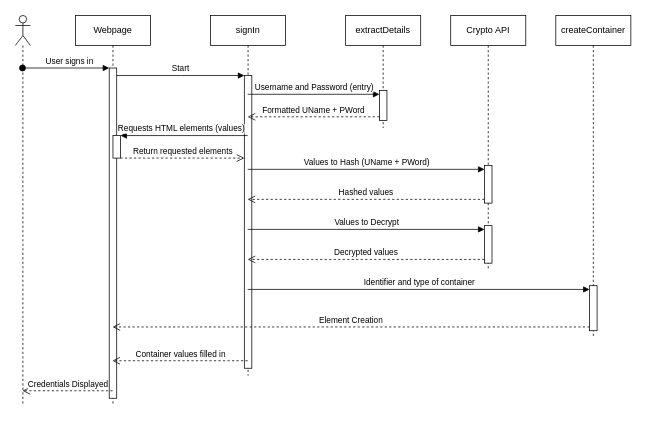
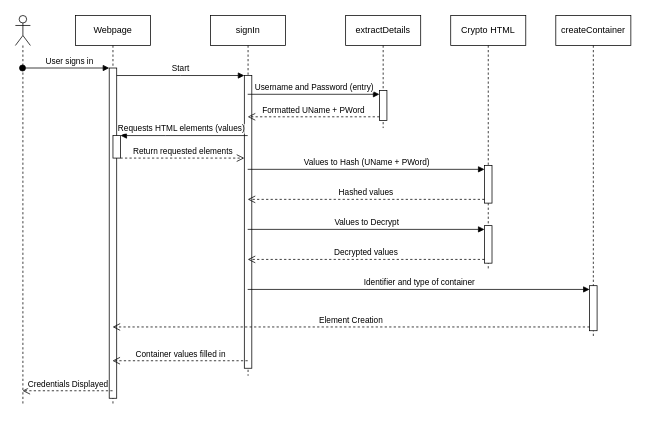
  <mxCell id="0" />
  <mxCell id="1" parent="0" />
  <mxCell id="2" value="Webpage" style="shape=umlLifeline;perimeter=lifelinePerimeter;whiteSpace=wrap;html=1;container=0;dropTarget=0;collapsible=0;recursiveResize=0;outlineConnect=0;portConstraint=eastwest;newEdgeStyle={&quot;edgeStyle&quot;:&quot;elbowEdgeStyle&quot;,&quot;elbow&quot;:&quot;vertical&quot;,&quot;curved&quot;:0,&quot;rounded&quot;:0};" parent="1" vertex="1"><mxGeometry x="100" y="20" width="100" height="520" as="geometry" /></mxCell>
  <mxCell id="3" value="" style="html=1;points=[];perimeter=orthogonalPerimeter;outlineConnect=0;targetShapes=umlLifeline;portConstraint=eastwest;newEdgeStyle={&quot;edgeStyle&quot;:&quot;elbowEdgeStyle&quot;,&quot;elbow&quot;:&quot;vertical&quot;,&quot;curved&quot;:0,&quot;rounded&quot;:0};" parent="2" vertex="1"><mxGeometry x="45" y="70" width="10" height="440" as="geometry" /></mxCell>
  <mxCell id="4" value="" style="html=1;points=[];perimeter=orthogonalPerimeter;outlineConnect=0;targetShapes=umlLifeline;portConstraint=eastwest;newEdgeStyle={&quot;edgeStyle&quot;:&quot;elbowEdgeStyle&quot;,&quot;elbow&quot;:&quot;vertical&quot;,&quot;curved&quot;:0,&quot;rounded&quot;:0};" parent="2" vertex="1"><mxGeometry x="50" y="160" width="10" height="30" as="geometry" /></mxCell>
  <mxCell id="5" value="signIn" style="shape=umlLifeline;perimeter=lifelinePerimeter;whiteSpace=wrap;html=1;container=0;dropTarget=0;collapsible=0;recursiveResize=0;outlineConnect=0;portConstraint=eastwest;newEdgeStyle={&quot;edgeStyle&quot;:&quot;elbowEdgeStyle&quot;,&quot;elbow&quot;:&quot;vertical&quot;,&quot;curved&quot;:0,&quot;rounded&quot;:0};" parent="1" vertex="1"><mxGeometry x="280" y="20" width="100" height="480" as="geometry" /></mxCell>
  <mxCell id="6" value="" style="html=1;points=[];perimeter=orthogonalPerimeter;outlineConnect=0;targetShapes=umlLifeline;portConstraint=eastwest;newEdgeStyle={&quot;edgeStyle&quot;:&quot;elbowEdgeStyle&quot;,&quot;elbow&quot;:&quot;vertical&quot;,&quot;curved&quot;:0,&quot;rounded&quot;:0};" parent="5" vertex="1"><mxGeometry x="45" y="80" width="10" height="390" as="geometry" /></mxCell>
  <mxCell id="7" value="Start" style="html=1;verticalAlign=bottom;endArrow=block;edgeStyle=elbowEdgeStyle;elbow=vertical;curved=0;rounded=0;" parent="1" source="3" target="6" edge="1"><mxGeometry relative="1" as="geometry"><mxPoint x="255" y="110" as="sourcePoint" /><Array as="points"><mxPoint x="240" y="100" /></Array></mxGeometry></mxCell>
  <mxCell id="8" value="Requests HTML elements (values)" style="html=1;verticalAlign=bottom;endArrow=block;edgeStyle=elbowEdgeStyle;elbow=vertical;curved=0;rounded=0;" parent="1" source="5" edge="1"><mxGeometry x="0.056" relative="1" as="geometry"><mxPoint x="235" y="140" as="sourcePoint" /><Array as="points" /><mxPoint x="160" y="180" as="targetPoint" /><mxPoint as="offset" /></mxGeometry></mxCell>
  <mxCell id="9" value="Return requested elements" style="html=1;verticalAlign=bottom;endArrow=open;dashed=1;endSize=8;edgeStyle=elbowEdgeStyle;elbow=vertical;curved=0;rounded=0;" parent="1" source="4" target="6" edge="1"><mxGeometry relative="1" as="geometry"><mxPoint x="235" y="215" as="targetPoint" /><Array as="points"><mxPoint x="170" y="210" /></Array></mxGeometry></mxCell>
  <mxCell id="10" value="" style="shape=umlLifeline;perimeter=lifelinePerimeter;whiteSpace=wrap;html=1;container=1;dropTarget=0;collapsible=0;recursiveResize=0;outlineConnect=0;portConstraint=eastwest;newEdgeStyle={&quot;curved&quot;:0,&quot;rounded&quot;:0};participant=umlActor;" vertex="1" parent="1"><mxGeometry y="20" width="20" height="520" as="geometry" x="20" /></mxCell>
  <mxCell id="11" value="User signs in" style="html=1;verticalAlign=bottom;startArrow=oval;endArrow=block;startSize=8;edgeStyle=elbowEdgeStyle;elbow=vertical;curved=0;rounded=0;" parent="1" target="3" edge="1" source="10"><mxGeometry x="0.067" relative="1" as="geometry"><mxPoint x="85" y="90" as="sourcePoint" /><Array as="points"><mxPoint x="110" y="90" /></Array><mxPoint as="offset" /></mxGeometry></mxCell>
  <mxCell id="12" value="extractDetails" style="shape=umlLifeline;perimeter=lifelinePerimeter;whiteSpace=wrap;html=1;container=1;dropTarget=0;collapsible=0;recursiveResize=0;outlineConnect=0;portConstraint=eastwest;newEdgeStyle={&quot;curved&quot;:0,&quot;rounded&quot;:0};" vertex="1" parent="1"><mxGeometry x="460" y="20" width="100" height="150" as="geometry" /></mxCell>
  <mxCell id="13" value="" style="html=1;points=[[0,0,0,0,5],[0,1,0,0,-5],[1,0,0,0,5],[1,1,0,0,-5]];perimeter=orthogonalPerimeter;outlineConnect=0;targetShapes=umlLifeline;portConstraint=eastwest;newEdgeStyle={&quot;curved&quot;:0,&quot;rounded&quot;:0};" vertex="1" parent="12"><mxGeometry x="45" y="100" width="10" height="40" as="geometry" /></mxCell>
  <mxCell id="14" value="Username and Password (entry)" style="html=1;verticalAlign=bottom;endArrow=block;curved=0;rounded=0;entryX=0;entryY=0;entryDx=0;entryDy=5;" edge="1" target="13" parent="1" source="5"><mxGeometry relative="1" as="geometry"><mxPoint x="435" y="185" as="sourcePoint" /></mxGeometry></mxCell>
  <mxCell id="15" value="Formatted UName + PWord" style="html=1;verticalAlign=bottom;endArrow=open;dashed=1;endSize=8;curved=0;rounded=0;exitX=0;exitY=1;exitDx=0;exitDy=-5;" edge="1" source="13" parent="1" target="5"><mxGeometry relative="1" as="geometry"><mxPoint x="435" y="255" as="targetPoint" /></mxGeometry></mxCell>
- <mxCell id="16" value="Crypto API" style="shape=umlLifeline;perimeter=lifelinePerimeter;whiteSpace=wrap;html=1;container=1;dropTarget=0;collapsible=0;recursiveResize=0;outlineConnect=0;portConstraint=eastwest;newEdgeStyle={&quot;curved&quot;:0,&quot;rounded&quot;:0};" vertex="1" parent="1"><mxGeometry x="600" y="20" width="100" height="340" as="geometry" /></mxCell>
+ <mxCell id="16" value="Crypto HTML" style="shape=umlLifeline;perimeter=lifelinePerimeter;whiteSpace=wrap;html=1;container=1;dropTarget=0;collapsible=0;recursiveResize=0;outlineConnect=0;portConstraint=eastwest;newEdgeStyle={&quot;curved&quot;:0,&quot;rounded&quot;:0};" vertex="1" parent="1"><mxGeometry x="600" y="20" width="100" height="340" as="geometry" /></mxCell>
  <mxCell id="17" value="" style="html=1;points=[[0,0,0,0,5],[0,1,0,0,-5],[1,0,0,0,5],[1,1,0,0,-5]];perimeter=orthogonalPerimeter;outlineConnect=0;targetShapes=umlLifeline;portConstraint=eastwest;newEdgeStyle={&quot;curved&quot;:0,&quot;rounded&quot;:0};" vertex="1" parent="16"><mxGeometry x="45" y="200" width="10" height="50" as="geometry" /></mxCell>
  <mxCell id="18" value="" style="html=1;points=[[0,0,0,0,5],[0,1,0,0,-5],[1,0,0,0,5],[1,1,0,0,-5]];perimeter=orthogonalPerimeter;outlineConnect=0;targetShapes=umlLifeline;portConstraint=eastwest;newEdgeStyle={&quot;curved&quot;:0,&quot;rounded&quot;:0};" vertex="1" parent="16"><mxGeometry x="45" y="280" width="10" height="50" as="geometry" /></mxCell>
  <mxCell id="19" value="Values to Hash (UName + PWord)" style="html=1;verticalAlign=bottom;endArrow=block;curved=0;rounded=0;entryX=0;entryY=0;entryDx=0;entryDy=5;" edge="1" target="17" parent="1" source="5"><mxGeometry relative="1" as="geometry"><mxPoint x="605" y="215" as="sourcePoint" /></mxGeometry></mxCell>
  <mxCell id="20" value="Hashed values" style="html=1;verticalAlign=bottom;endArrow=open;dashed=1;endSize=8;curved=0;rounded=0;exitX=0;exitY=1;exitDx=0;exitDy=-5;" edge="1" source="17" parent="1" target="5"><mxGeometry relative="1" as="geometry"><mxPoint x="605" y="285" as="targetPoint" /></mxGeometry></mxCell>
  <mxCell id="21" value="Values to Decrypt" style="html=1;verticalAlign=bottom;endArrow=block;curved=0;rounded=0;entryX=0;entryY=0;entryDx=0;entryDy=5;" edge="1" target="18" parent="1" source="5"><mxGeometry relative="1" as="geometry"><mxPoint x="605" y="305" as="sourcePoint" /></mxGeometry></mxCell>
  <mxCell id="22" value="Decrypted values" style="html=1;verticalAlign=bottom;endArrow=open;dashed=1;endSize=8;curved=0;rounded=0;exitX=0;exitY=1;exitDx=0;exitDy=-5;" edge="1" source="18" parent="1" target="5"><mxGeometry relative="1" as="geometry"><mxPoint x="605" y="375" as="targetPoint" /></mxGeometry></mxCell>
  <mxCell id="23" value="createContainer" style="shape=umlLifeline;perimeter=lifelinePerimeter;whiteSpace=wrap;html=1;container=1;dropTarget=0;collapsible=0;recursiveResize=0;outlineConnect=0;portConstraint=eastwest;newEdgeStyle={&quot;curved&quot;:0,&quot;rounded&quot;:0};" vertex="1" parent="1"><mxGeometry x="740" y="20" width="100" height="430" as="geometry" /></mxCell>
  <mxCell id="24" value="" style="html=1;points=[[0,0,0,0,5],[0,1,0,0,-5],[1,0,0,0,5],[1,1,0,0,-5]];perimeter=orthogonalPerimeter;outlineConnect=0;targetShapes=umlLifeline;portConstraint=eastwest;newEdgeStyle={&quot;curved&quot;:0,&quot;rounded&quot;:0};" vertex="1" parent="23"><mxGeometry x="45" y="360" width="10" height="60" as="geometry" /></mxCell>
  <mxCell id="25" value="Identifier and type of container" style="html=1;verticalAlign=bottom;endArrow=block;curved=0;rounded=0;entryX=0;entryY=0;entryDx=0;entryDy=5;" edge="1" target="24" parent="1" source="5"><mxGeometry relative="1" as="geometry"><mxPoint x="785" y="385" as="sourcePoint" /></mxGeometry></mxCell>
  <mxCell id="26" value="Element Creation" style="html=1;verticalAlign=bottom;endArrow=open;dashed=1;endSize=8;curved=0;rounded=0;exitX=0;exitY=1;exitDx=0;exitDy=-5;" edge="1" source="24" parent="1" target="2"><mxGeometry x="0.0" relative="1" as="geometry"><mxPoint x="785" y="455" as="targetPoint" /><mxPoint as="offset" /></mxGeometry></mxCell>
  <mxCell id="27" value="Credentials Displayed" style="html=1;verticalAlign=bottom;endArrow=open;dashed=1;endSize=8;curved=0;rounded=0;" edge="1" parent="1" target="10"><mxGeometry relative="1" as="geometry"><mxPoint x="149.5" y="520" as="sourcePoint" /><mxPoint x="69.324" y="520" as="targetPoint" /></mxGeometry></mxCell>
  <mxCell id="28" value="Container values filled in" style="html=1;verticalAlign=bottom;endArrow=open;dashed=1;endSize=8;curved=0;rounded=0;" edge="1" parent="1"><mxGeometry relative="1" as="geometry"><mxPoint x="329.5" y="480" as="sourcePoint" /><mxPoint x="149.324" y="480" as="targetPoint" /></mxGeometry></mxCell>
